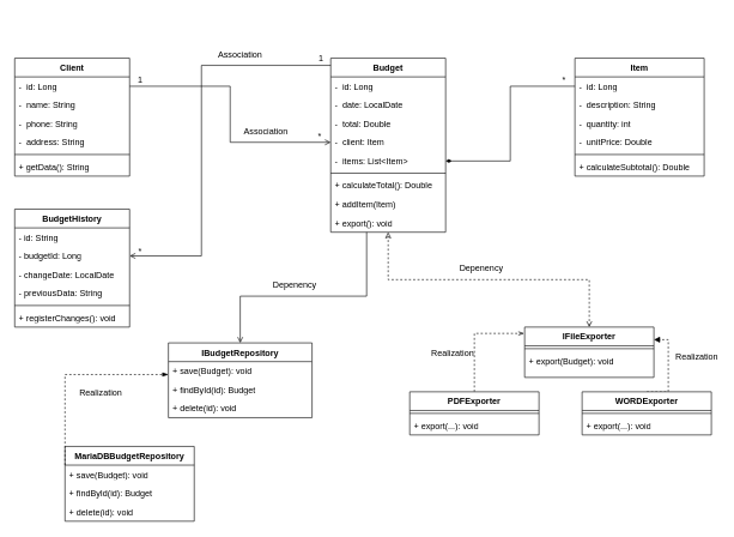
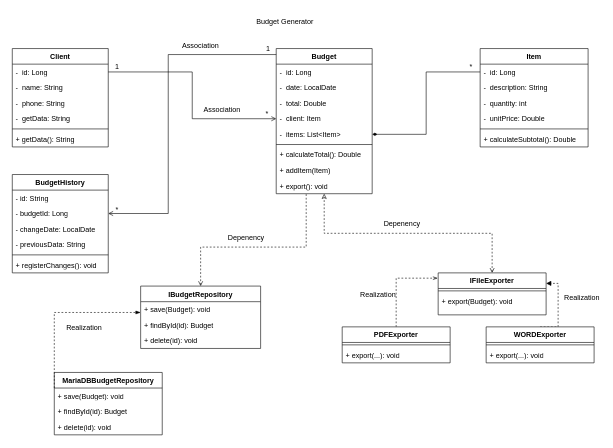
  <mxCell id="0" />
  <mxCell id="1" parent="0" />
  <mxCell id="2" value="Client" style="swimlane;fontStyle=1;align=center;verticalAlign=top;childLayout=stackLayout;horizontal=1;startSize=26;horizontalStack=0;resizeParent=1;resizeParentMax=0;resizeLast=0;collapsible=1;marginBottom=0;whiteSpace=wrap;html=1;" parent="1" vertex="1"><mxGeometry y="80" width="160" height="164" as="geometry" x="20" /></mxCell>
  <mxCell id="3" value="-&amp;nbsp; id: Long" style="text;strokeColor=none;fillColor=none;align=left;verticalAlign=top;spacingLeft=4;spacingRight=4;overflow=hidden;rotatable=0;points=[[0,0.5],[1,0.5]];portConstraint=eastwest;whiteSpace=wrap;html=1;" parent="2" vertex="1"><mxGeometry y="26" width="160" height="26" as="geometry" /></mxCell>
  <mxCell id="4" value="-&amp;nbsp; name: String" style="text;strokeColor=none;fillColor=none;align=left;verticalAlign=top;spacingLeft=4;spacingRight=4;overflow=hidden;rotatable=0;points=[[0,0.5],[1,0.5]];portConstraint=eastwest;whiteSpace=wrap;html=1;" parent="2" vertex="1"><mxGeometry y="52" width="160" height="26" as="geometry" /></mxCell>
  <mxCell id="5" value="-&amp;nbsp; phone: String" style="text;strokeColor=none;fillColor=none;align=left;verticalAlign=top;spacingLeft=4;spacingRight=4;overflow=hidden;rotatable=0;points=[[0,0.5],[1,0.5]];portConstraint=eastwest;whiteSpace=wrap;html=1;" parent="2" vertex="1"><mxGeometry y="78" width="160" height="26" as="geometry" /></mxCell>
- <mxCell id="6" value="-&amp;nbsp; address: String" style="text;strokeColor=none;fillColor=none;align=left;verticalAlign=top;spacingLeft=4;spacingRight=4;overflow=hidden;rotatable=0;points=[[0,0.5],[1,0.5]];portConstraint=eastwest;whiteSpace=wrap;html=1;" parent="2" vertex="1"><mxGeometry y="104" width="160" height="26" as="geometry" /></mxCell>
+ <mxCell id="6" value="-&amp;nbsp; getData: String" style="text;strokeColor=none;fillColor=none;align=left;verticalAlign=top;spacingLeft=4;spacingRight=4;overflow=hidden;rotatable=0;points=[[0,0.5],[1,0.5]];portConstraint=eastwest;whiteSpace=wrap;html=1;" parent="2" vertex="1"><mxGeometry y="104" width="160" height="26" as="geometry" /></mxCell>
  <mxCell id="7" value="" style="line;strokeWidth=1;fillColor=none;align=left;verticalAlign=middle;spacingTop=-1;spacingLeft=3;spacingRight=3;rotatable=0;labelPosition=right;points=[];portConstraint=eastwest;strokeColor=inherit;" parent="2" vertex="1"><mxGeometry y="130" width="160" height="8" as="geometry" /></mxCell>
  <mxCell id="8" value="+ getData(): String" style="text;strokeColor=none;fillColor=none;align=left;verticalAlign=top;spacingLeft=4;spacingRight=4;overflow=hidden;rotatable=0;points=[[0,0.5],[1,0.5]];portConstraint=eastwest;whiteSpace=wrap;html=1;" parent="2" vertex="1"><mxGeometry y="138" width="160" height="26" as="geometry" /></mxCell>
  <mxCell id="9" value="Budget" style="swimlane;fontStyle=1;align=center;verticalAlign=top;childLayout=stackLayout;horizontal=1;startSize=26;horizontalStack=0;resizeParent=1;resizeParentMax=0;resizeLast=0;collapsible=1;marginBottom=0;whiteSpace=wrap;html=1;" parent="1" vertex="1"><mxGeometry x="460" y="80" width="160" height="242" as="geometry" /></mxCell>
  <mxCell id="10" value="-&amp;nbsp; id: Long" style="text;strokeColor=none;fillColor=none;align=left;verticalAlign=top;spacingLeft=4;spacingRight=4;overflow=hidden;rotatable=0;points=[[0,0.5],[1,0.5]];portConstraint=eastwest;whiteSpace=wrap;html=1;" parent="9" vertex="1"><mxGeometry y="26" width="160" height="26" as="geometry" /></mxCell>
  <mxCell id="11" value="-&amp;nbsp; date: LocalDate" style="text;strokeColor=none;fillColor=none;align=left;verticalAlign=top;spacingLeft=4;spacingRight=4;overflow=hidden;rotatable=0;points=[[0,0.5],[1,0.5]];portConstraint=eastwest;whiteSpace=wrap;html=1;" parent="9" vertex="1"><mxGeometry y="52" width="160" height="26" as="geometry" /></mxCell>
  <mxCell id="12" value="-&amp;nbsp; total: Double" style="text;strokeColor=none;fillColor=none;align=left;verticalAlign=top;spacingLeft=4;spacingRight=4;overflow=hidden;rotatable=0;points=[[0,0.5],[1,0.5]];portConstraint=eastwest;whiteSpace=wrap;html=1;" parent="9" vertex="1"><mxGeometry y="78" width="160" height="26" as="geometry" /></mxCell>
  <mxCell id="13" value="-&amp;nbsp; client: Item" style="text;strokeColor=none;fillColor=none;align=left;verticalAlign=top;spacingLeft=4;spacingRight=4;overflow=hidden;rotatable=0;points=[[0,0.5],[1,0.5]];portConstraint=eastwest;whiteSpace=wrap;html=1;" parent="9" vertex="1"><mxGeometry y="104" width="160" height="26" as="geometry" /></mxCell>
  <mxCell id="14" value="-&amp;nbsp; items: List&amp;lt;Item&amp;gt;" style="text;strokeColor=none;fillColor=none;align=left;verticalAlign=top;spacingLeft=4;spacingRight=4;overflow=hidden;rotatable=0;points=[[0,0.5],[1,0.5]];portConstraint=eastwest;whiteSpace=wrap;html=1;" parent="9" vertex="1"><mxGeometry y="130" width="160" height="26" as="geometry" /></mxCell>
  <mxCell id="15" value="" style="line;strokeWidth=1;fillColor=none;align=left;verticalAlign=middle;spacingTop=-1;spacingLeft=3;spacingRight=3;rotatable=0;labelPosition=right;points=[];portConstraint=eastwest;strokeColor=inherit;" parent="9" vertex="1"><mxGeometry y="156" width="160" height="8" as="geometry" /></mxCell>
  <mxCell id="16" value="+ calculateTotal(): Double" style="text;strokeColor=none;fillColor=none;align=left;verticalAlign=top;spacingLeft=4;spacingRight=4;overflow=hidden;rotatable=0;points=[[0,0.5],[1,0.5]];portConstraint=eastwest;whiteSpace=wrap;html=1;" parent="9" vertex="1"><mxGeometry y="164" width="160" height="26" as="geometry" /></mxCell>
  <mxCell id="17" value="+ addItem(Item)" style="text;strokeColor=none;fillColor=none;align=left;verticalAlign=top;spacingLeft=4;spacingRight=4;overflow=hidden;rotatable=0;points=[[0,0.5],[1,0.5]];portConstraint=eastwest;whiteSpace=wrap;html=1;" parent="9" vertex="1"><mxGeometry y="190" width="160" height="26" as="geometry" /></mxCell>
  <mxCell id="18" value="+ export(): void" style="text;strokeColor=none;fillColor=none;align=left;verticalAlign=top;spacingLeft=4;spacingRight=4;overflow=hidden;rotatable=0;points=[[0,0.5],[1,0.5]];portConstraint=eastwest;whiteSpace=wrap;html=1;" parent="9" vertex="1"><mxGeometry y="216" width="160" height="26" as="geometry" /></mxCell>
  <mxCell id="19" value="Item" style="swimlane;fontStyle=1;align=center;verticalAlign=top;childLayout=stackLayout;horizontal=1;startSize=26;horizontalStack=0;resizeParent=1;resizeParentMax=0;resizeLast=0;collapsible=1;marginBottom=0;whiteSpace=wrap;html=1;" parent="1" vertex="1"><mxGeometry x="800" y="80" width="180" height="164" as="geometry" /></mxCell>
  <mxCell id="20" value="-&amp;nbsp; id: Long" style="text;strokeColor=none;fillColor=none;align=left;verticalAlign=top;spacingLeft=4;spacingRight=4;overflow=hidden;rotatable=0;points=[[0,0.5],[1,0.5]];portConstraint=eastwest;whiteSpace=wrap;html=1;" parent="19" vertex="1"><mxGeometry y="26" width="180" height="26" as="geometry" /></mxCell>
  <mxCell id="21" value="-&amp;nbsp; description: String" style="text;strokeColor=none;fillColor=none;align=left;verticalAlign=top;spacingLeft=4;spacingRight=4;overflow=hidden;rotatable=0;points=[[0,0.5],[1,0.5]];portConstraint=eastwest;whiteSpace=wrap;html=1;" parent="19" vertex="1"><mxGeometry y="52" width="180" height="26" as="geometry" /></mxCell>
  <mxCell id="22" value="-&amp;nbsp; quantity: int" style="text;strokeColor=none;fillColor=none;align=left;verticalAlign=top;spacingLeft=4;spacingRight=4;overflow=hidden;rotatable=0;points=[[0,0.5],[1,0.5]];portConstraint=eastwest;whiteSpace=wrap;html=1;" parent="19" vertex="1"><mxGeometry y="78" width="180" height="26" as="geometry" /></mxCell>
  <mxCell id="23" value="-&amp;nbsp; unitPrice: Double" style="text;strokeColor=none;fillColor=none;align=left;verticalAlign=top;spacingLeft=4;spacingRight=4;overflow=hidden;rotatable=0;points=[[0,0.5],[1,0.5]];portConstraint=eastwest;whiteSpace=wrap;html=1;" parent="19" vertex="1"><mxGeometry y="104" width="180" height="26" as="geometry" /></mxCell>
  <mxCell id="24" value="" style="line;strokeWidth=1;fillColor=none;align=left;verticalAlign=middle;spacingTop=-1;spacingLeft=3;spacingRight=3;rotatable=0;labelPosition=right;points=[];portConstraint=eastwest;strokeColor=inherit;" parent="19" vertex="1"><mxGeometry y="130" width="180" height="8" as="geometry" /></mxCell>
  <mxCell id="25" value="+ calculateSubtotal(): Double" style="text;strokeColor=none;fillColor=none;align=left;verticalAlign=top;spacingLeft=4;spacingRight=4;overflow=hidden;rotatable=0;points=[[0,0.5],[1,0.5]];portConstraint=eastwest;whiteSpace=wrap;html=1;" parent="19" vertex="1"><mxGeometry y="138" width="180" height="26" as="geometry" /></mxCell>
  <mxCell id="26" style="edgeStyle=orthogonalEdgeStyle;rounded=0;orthogonalLoop=1;jettySize=auto;html=1;exitX=0.5;exitY=0;exitDx=0;exitDy=0;endArrow=classic;endFill=0;dashed=1;startArrow=open;startFill=0;" parent="1" source="27" target="9" edge="1"><mxGeometry relative="1" as="geometry" /></mxCell>
  <mxCell id="27" value="IFileExporter" style="swimlane;fontStyle=1;align=center;verticalAlign=top;childLayout=stackLayout;horizontal=1;startSize=26;horizontalStack=0;resizeParent=1;resizeParentMax=0;resizeLast=0;collapsible=1;marginBottom=0;whiteSpace=wrap;html=1;" parent="1" vertex="1"><mxGeometry x="730" y="454" width="180" height="70" as="geometry" /></mxCell>
  <mxCell id="28" value="" style="line;strokeWidth=1;fillColor=none;align=left;verticalAlign=middle;spacingTop=-1;spacingLeft=3;spacingRight=3;rotatable=0;labelPosition=right;points=[];portConstraint=eastwest;strokeColor=inherit;" parent="27" vertex="1"><mxGeometry y="26" width="180" height="8" as="geometry" /></mxCell>
  <mxCell id="29" value="+ export(Budget): void" style="text;strokeColor=none;fillColor=none;align=left;verticalAlign=top;spacingLeft=4;spacingRight=4;overflow=hidden;rotatable=0;points=[[0,0.5],[1,0.5]];portConstraint=eastwest;whiteSpace=wrap;html=1;" parent="27" vertex="1"><mxGeometry y="34" width="180" height="36" as="geometry" /></mxCell>
  <mxCell id="30" style="edgeStyle=orthogonalEdgeStyle;rounded=0;orthogonalLoop=1;jettySize=auto;html=1;exitX=0.5;exitY=0;exitDx=0;exitDy=0;entryX=-0.004;entryY=0.126;entryDx=0;entryDy=0;entryPerimeter=0;dashed=1;endArrow=openThin;endFill=0;" parent="1" source="31" target="27" edge="1"><mxGeometry relative="1" as="geometry"><mxPoint x="840" y="570" as="targetPoint" /></mxGeometry></mxCell>
  <mxCell id="31" value="PDFExporter" style="swimlane;fontStyle=1;align=center;verticalAlign=top;childLayout=stackLayout;horizontal=1;startSize=26;horizontalStack=0;resizeParent=1;resizeParentMax=0;resizeLast=0;collapsible=1;marginBottom=0;whiteSpace=wrap;html=1;" parent="1" vertex="1"><mxGeometry x="570" y="544" width="180" height="60" as="geometry" /></mxCell>
  <mxCell id="32" value="" style="line;strokeWidth=1;fillColor=none;align=left;verticalAlign=middle;spacingTop=-1;spacingLeft=3;spacingRight=3;rotatable=0;labelPosition=right;points=[];portConstraint=eastwest;strokeColor=inherit;" parent="31" vertex="1"><mxGeometry y="26" width="180" height="8" as="geometry" /></mxCell>
  <mxCell id="33" value="+ export(...): void" style="text;strokeColor=none;fillColor=none;align=left;verticalAlign=top;spacingLeft=4;spacingRight=4;overflow=hidden;rotatable=0;points=[[0,0.5],[1,0.5]];portConstraint=eastwest;whiteSpace=wrap;html=1;" parent="31" vertex="1"><mxGeometry y="34" width="180" height="26" as="geometry" /></mxCell>
  <mxCell id="34" style="edgeStyle=orthogonalEdgeStyle;rounded=0;orthogonalLoop=1;jettySize=auto;html=1;exitX=0.5;exitY=0;exitDx=0;exitDy=0;entryX=1;entryY=0.25;entryDx=0;entryDy=0;dashed=1;endArrow=block;endFill=1;" parent="1" source="35" target="27" edge="1"><mxGeometry relative="1" as="geometry"><Array as="points"><mxPoint x="930" y="544" /><mxPoint x="930" y="472" /></Array></mxGeometry></mxCell>
  <mxCell id="35" value="WORDExporter" style="swimlane;fontStyle=1;align=center;verticalAlign=top;childLayout=stackLayout;horizontal=1;startSize=26;horizontalStack=0;resizeParent=1;resizeParentMax=0;resizeLast=0;collapsible=1;marginBottom=0;whiteSpace=wrap;html=1;" parent="1" vertex="1"><mxGeometry x="810" y="544" width="180" height="60" as="geometry" /></mxCell>
  <mxCell id="36" value="" style="line;strokeWidth=1;fillColor=none;align=left;verticalAlign=middle;spacingTop=-1;spacingLeft=3;spacingRight=3;rotatable=0;labelPosition=right;points=[];portConstraint=eastwest;strokeColor=inherit;" parent="35" vertex="1"><mxGeometry y="26" width="180" height="8" as="geometry" /></mxCell>
  <mxCell id="37" value="+ export(...): void" style="text;strokeColor=none;fillColor=none;align=left;verticalAlign=top;spacingLeft=4;spacingRight=4;overflow=hidden;rotatable=0;points=[[0,0.5],[1,0.5]];portConstraint=eastwest;whiteSpace=wrap;html=1;" parent="35" vertex="1"><mxGeometry y="34" width="180" height="26" as="geometry" /></mxCell>
  <mxCell id="38" value="BudgetHistory" style="swimlane;fontStyle=1;align=center;verticalAlign=top;childLayout=stackLayout;horizontal=1;startSize=26;horizontalStack=0;resizeParent=1;resizeParentMax=0;resizeLast=0;collapsible=1;marginBottom=0;whiteSpace=wrap;html=1;" parent="1" vertex="1"><mxGeometry y="290" width="160" height="164" as="geometry" x="20" /></mxCell>
  <mxCell id="39" value="- id: String" style="text;strokeColor=none;fillColor=none;align=left;verticalAlign=top;spacingLeft=4;spacingRight=4;overflow=hidden;rotatable=0;points=[[0,0.5],[1,0.5]];portConstraint=eastwest;whiteSpace=wrap;html=1;" parent="38" vertex="1"><mxGeometry y="26" width="160" height="26" as="geometry" /></mxCell>
  <mxCell id="40" value="- budgetId: Long" style="text;strokeColor=none;fillColor=none;align=left;verticalAlign=top;spacingLeft=4;spacingRight=4;overflow=hidden;rotatable=0;points=[[0,0.5],[1,0.5]];portConstraint=eastwest;whiteSpace=wrap;html=1;" parent="38" vertex="1"><mxGeometry y="52" width="160" height="26" as="geometry" /></mxCell>
  <mxCell id="41" value="- changeDate: LocalDate" style="text;strokeColor=none;fillColor=none;align=left;verticalAlign=top;spacingLeft=4;spacingRight=4;overflow=hidden;rotatable=0;points=[[0,0.5],[1,0.5]];portConstraint=eastwest;whiteSpace=wrap;html=1;" parent="38" vertex="1"><mxGeometry y="78" width="160" height="26" as="geometry" /></mxCell>
  <mxCell id="42" value="- previousData: String" style="text;strokeColor=none;fillColor=none;align=left;verticalAlign=top;spacingLeft=4;spacingRight=4;overflow=hidden;rotatable=0;points=[[0,0.5],[1,0.5]];portConstraint=eastwest;whiteSpace=wrap;html=1;" parent="38" vertex="1"><mxGeometry y="104" width="160" height="26" as="geometry" /></mxCell>
  <mxCell id="43" value="" style="line;strokeWidth=1;fillColor=none;align=left;verticalAlign=middle;spacingTop=-1;spacingLeft=3;spacingRight=3;rotatable=0;labelPosition=right;points=[];portConstraint=eastwest;strokeColor=inherit;" parent="38" vertex="1"><mxGeometry y="130" width="160" height="8" as="geometry" /></mxCell>
  <mxCell id="44" value="+ registerChanges(): void" style="text;strokeColor=none;fillColor=none;align=left;verticalAlign=top;spacingLeft=4;spacingRight=4;overflow=hidden;rotatable=0;points=[[0,0.5],[1,0.5]];portConstraint=eastwest;whiteSpace=wrap;html=1;" parent="38" vertex="1"><mxGeometry y="138" width="160" height="26" as="geometry" /></mxCell>
- <mxCell id="45" style="edgeStyle=orthogonalEdgeStyle;rounded=0;orthogonalLoop=1;jettySize=auto;html=1;exitX=0.5;exitY=0;exitDx=0;exitDy=0;startArrow=open;startFill=0;endArrow=none;endFill=0;dashed=0;" parent="1" source="46" target="9" edge="1"><mxGeometry relative="1" as="geometry"><Array as="points"><mxPoint x="334" y="411" /><mxPoint x="510" y="411" /></Array></mxGeometry></mxCell>
+ <mxCell id="45" style="edgeStyle=orthogonalEdgeStyle;rounded=0;orthogonalLoop=1;jettySize=auto;html=1;exitX=0.5;exitY=0;exitDx=0;exitDy=0;startArrow=open;startFill=0;endArrow=none;endFill=0;dashed=1;" parent="1" source="46" target="9" edge="1"><mxGeometry relative="1" as="geometry"><Array as="points"><mxPoint x="334" y="411" /><mxPoint x="510" y="411" /></Array></mxGeometry></mxCell>
  <mxCell id="46" value="IBudgetRepository" style="swimlane;fontStyle=1;align=center;verticalAlign=top;childLayout=stackLayout;horizontal=1;startSize=26;horizontalStack=0;resizeParent=1;resizeParentMax=0;resizeLast=0;collapsible=1;marginBottom=0;whiteSpace=wrap;html=1;" parent="1" vertex="1"><mxGeometry x="234" y="476" width="200" height="104" as="geometry" /></mxCell>
  <mxCell id="47" value="+ save(Budget): void" style="text;strokeColor=none;fillColor=none;align=left;verticalAlign=top;spacingLeft=4;spacingRight=4;overflow=hidden;rotatable=0;points=[[0,0.5],[1,0.5]];portConstraint=eastwest;whiteSpace=wrap;html=1;" parent="46" vertex="1"><mxGeometry y="26" width="200" height="26" as="geometry" /></mxCell>
  <mxCell id="48" value="+ findById(id): Budget" style="text;strokeColor=none;fillColor=none;align=left;verticalAlign=top;spacingLeft=4;spacingRight=4;overflow=hidden;rotatable=0;points=[[0,0.5],[1,0.5]];portConstraint=eastwest;whiteSpace=wrap;html=1;" parent="46" vertex="1"><mxGeometry y="52" width="200" height="26" as="geometry" /></mxCell>
  <mxCell id="49" value="+ delete(id): void" style="text;strokeColor=none;fillColor=none;align=left;verticalAlign=top;spacingLeft=4;spacingRight=4;overflow=hidden;rotatable=0;points=[[0,0.5],[1,0.5]];portConstraint=eastwest;whiteSpace=wrap;html=1;" parent="46" vertex="1"><mxGeometry y="78" width="200" height="26" as="geometry" /></mxCell>
  <mxCell id="50" value="MariaDBBudgetRepository" style="swimlane;fontStyle=1;align=center;verticalAlign=top;childLayout=stackLayout;horizontal=1;startSize=26;horizontalStack=0;resizeParent=1;resizeParentMax=0;resizeLast=0;collapsible=1;marginBottom=0;whiteSpace=wrap;html=1;" parent="1" vertex="1"><mxGeometry x="90" y="620" width="180" height="104" as="geometry" /></mxCell>
  <mxCell id="51" value="+ save(Budget): void" style="text;strokeColor=none;fillColor=none;align=left;verticalAlign=top;spacingLeft=4;spacingRight=4;overflow=hidden;rotatable=0;points=[[0,0.5],[1,0.5]];portConstraint=eastwest;whiteSpace=wrap;html=1;" parent="50" vertex="1"><mxGeometry y="26" width="180" height="26" as="geometry" /></mxCell>
  <mxCell id="52" value="+ findById(id): Budget" style="text;strokeColor=none;fillColor=none;align=left;verticalAlign=top;spacingLeft=4;spacingRight=4;overflow=hidden;rotatable=0;points=[[0,0.5],[1,0.5]];portConstraint=eastwest;whiteSpace=wrap;html=1;" vertex="1" parent="50"><mxGeometry y="52" width="180" height="26" as="geometry" /></mxCell>
  <mxCell id="53" value="+ delete(id): void" style="text;strokeColor=none;fillColor=none;align=left;verticalAlign=top;spacingLeft=4;spacingRight=4;overflow=hidden;rotatable=0;points=[[0,0.5],[1,0.5]];portConstraint=eastwest;whiteSpace=wrap;html=1;" vertex="1" parent="50"><mxGeometry y="78" width="180" height="26" as="geometry" /></mxCell>
  <mxCell id="54" style="edgeStyle=orthogonalEdgeStyle;rounded=0;orthogonalLoop=1;jettySize=auto;html=1;exitX=1;exitY=0.5;exitDx=0;exitDy=0;entryX=0;entryY=0.5;entryDx=0;entryDy=0;startArrow=none;startFill=0;endArrow=open;endFill=0;" parent="1" source="3" target="13" edge="1"><mxGeometry relative="1" as="geometry" /></mxCell>
  <mxCell id="55" style="edgeStyle=orthogonalEdgeStyle;rounded=0;orthogonalLoop=1;jettySize=auto;html=1;exitX=1;exitY=0.5;exitDx=0;exitDy=0;entryX=0;entryY=0.5;entryDx=0;entryDy=0;startArrow=diamondThin;startFill=1;endArrow=none;endFill=0;" parent="1" source="14" target="20" edge="1"><mxGeometry relative="1" as="geometry" /></mxCell>
+ <mxCell id="56" value="Budget Generator" style="text;html=1;align=center;verticalAlign=middle;whiteSpace=wrap;rounded=0;" parent="1" vertex="1"><mxGeometry x="390" y="20" width="170" height="30" as="geometry" /></mxCell>
  <mxCell id="57" style="edgeStyle=orthogonalEdgeStyle;rounded=0;orthogonalLoop=1;jettySize=auto;html=1;entryX=1;entryY=0.5;entryDx=0;entryDy=0;startArrow=none;startFill=0;endArrow=open;endFill=0;" parent="1" source="9" target="40" edge="1"><mxGeometry relative="1" as="geometry"><Array as="points"><mxPoint x="280" y="90" /><mxPoint x="280" y="355" /></Array></mxGeometry></mxCell>
  <mxCell id="58" style="edgeStyle=orthogonalEdgeStyle;rounded=0;orthogonalLoop=1;jettySize=auto;html=1;exitX=0;exitY=0.25;exitDx=0;exitDy=0;dashed=1;endArrow=blockThin;endFill=1;startArrow=none;startFill=0;" parent="1" source="50" target="46" edge="1"><mxGeometry relative="1" as="geometry"><Array as="points"><mxPoint x="90" y="520" /></Array></mxGeometry></mxCell>
  <mxCell id="59" value="1" style="text;html=1;align=center;verticalAlign=middle;whiteSpace=wrap;rounded=0;" parent="1" vertex="1"><mxGeometry x="434" y="70" width="26" height="20" as="geometry" /></mxCell>
  <mxCell id="60" value="*" style="text;html=1;align=center;verticalAlign=middle;whiteSpace=wrap;rounded=0;" parent="1" vertex="1"><mxGeometry x="180" y="340" width="30" height="18" as="geometry" /></mxCell>
  <mxCell id="61" value="1" style="text;html=1;align=center;verticalAlign=middle;whiteSpace=wrap;rounded=0;" parent="1" vertex="1"><mxGeometry x="182" y="100" width="26" height="20" as="geometry" /></mxCell>
  <mxCell id="62" value="*" style="text;html=1;align=center;verticalAlign=middle;whiteSpace=wrap;rounded=0;" parent="1" vertex="1"><mxGeometry x="430" y="180" width="30" height="18" as="geometry" /></mxCell>
  <mxCell id="63" value="*" style="text;html=1;align=center;verticalAlign=middle;whiteSpace=wrap;rounded=0;" parent="1" vertex="1"><mxGeometry x="770" y="102" width="30" height="18" as="geometry" /></mxCell>
  <mxCell id="64" value="Depenency" style="text;html=1;align=center;verticalAlign=middle;whiteSpace=wrap;rounded=0;" parent="1" vertex="1"><mxGeometry x="640" y="357" width="60" height="30" as="geometry" /></mxCell>
  <mxCell id="65" value="Association" style="text;html=1;align=center;verticalAlign=middle;whiteSpace=wrap;rounded=0;" vertex="1" parent="1"><mxGeometry x="340" y="168" width="60" height="30" as="geometry" /></mxCell>
  <mxCell id="66" value="Association" style="text;html=1;align=center;verticalAlign=middle;whiteSpace=wrap;rounded=0;" vertex="1" parent="1"><mxGeometry x="304" y="60" width="60" height="30" as="geometry" /></mxCell>
  <mxCell id="67" value="Depenency" style="text;html=1;align=center;verticalAlign=middle;whiteSpace=wrap;rounded=0;" vertex="1" parent="1"><mxGeometry x="380" y="380" width="60" height="30" as="geometry" /></mxCell>
  <mxCell id="68" value="Realization" style="text;html=1;align=center;verticalAlign=middle;whiteSpace=wrap;rounded=0;" vertex="1" parent="1"><mxGeometry x="110" y="530" width="60" height="30" as="geometry" /></mxCell>
  <mxCell id="69" value="Realization" style="text;html=1;align=center;verticalAlign=middle;whiteSpace=wrap;rounded=0;" vertex="1" parent="1"><mxGeometry x="600" y="476" width="60" height="30" as="geometry" /></mxCell>
  <mxCell id="70" value="Realization" style="text;html=1;align=center;verticalAlign=middle;whiteSpace=wrap;rounded=0;" vertex="1" parent="1"><mxGeometry x="940" y="480" width="60" height="30" as="geometry" /></mxCell>
